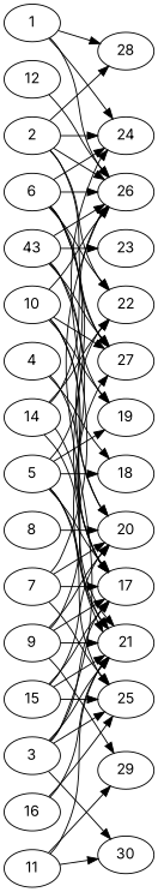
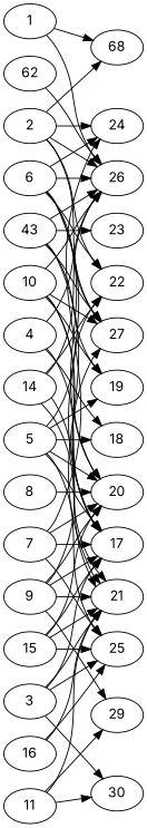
  digraph {
    fontname=Inter
    rankdir=LR
    node [alpha=0.10 fontname=Inter]
    edge [fontname=Inter]
    1 [alpha=0.13]
    24
    26 [alpha=0.13]
-   28 [alpha=0.11]
+   28 [alpha=0.11 label=68]
    2 [alpha=0.11]
    27 [alpha=0.05]
    22 [alpha=0.01]
    25 [alpha=0.07]
    3 [alpha=0.05]
    17 [alpha=0.06]
    21 [alpha=0.19]
    30 [alpha=0.17]
    4 [alpha=0.07]
    18 [alpha=0.20]
    5 [alpha=0.02]
    19
    6 [alpha=0.13]
    20
    7 [alpha=0.14]
    8 [alpha=0.11]
    9 [alpha=0.18]
    29 [alpha=0.03]
    10 [alpha=0.06]
    11 [alpha=0.15]
-   12
+   12 [label=62]
    n26 [alpha=0.14 label=43]
    23 [alpha=0.03]
    14 [alpha=0.17]
    15 [alpha=0.11]
    16 [alpha=0.03]
-   1 -> 24
    1 -> 26
    1 -> 28
    2 -> 24
    2 -> 26
    2 -> 28
    2 -> 27
    2 -> 22
-   3 -> 26
+   4 -> 26
    3 -> 25
    3 -> 17
    3 -> 21
    3 -> 30
    4 -> 17
    4 -> 18
    5 -> 22
    5 -> 25
    5 -> 17
-   5 -> 21
+   5 -> 20
    5 -> 18
    5 -> 19
    6 -> 24
    6 -> 26
    6 -> 27
    6 -> 22
    6 -> 17
    6 -> 20
    7 -> 24
    7 -> 25
    7 -> 17
    7 -> 20
    8 -> 20
    9 -> 27
    9 -> 17
    9 -> 21
    9 -> 20
    9 -> 29
    10 -> 26
    10 -> 27
    10 -> 17
    10 -> 19
    10 -> 20
    11 -> 21
    11 -> 30
    11 -> 29
    12 -> 26
    n26 -> 26
    n26 -> 27
    n26 -> 21
    n26 -> 19
    n26 -> 23
    14 -> 26
    14 -> 22
    14 -> 21
    14 -> 21
    15 -> 25
    15 -> 17
    15 -> 21
    15 -> 20
    16 -> 25
    16 -> 21
  }
